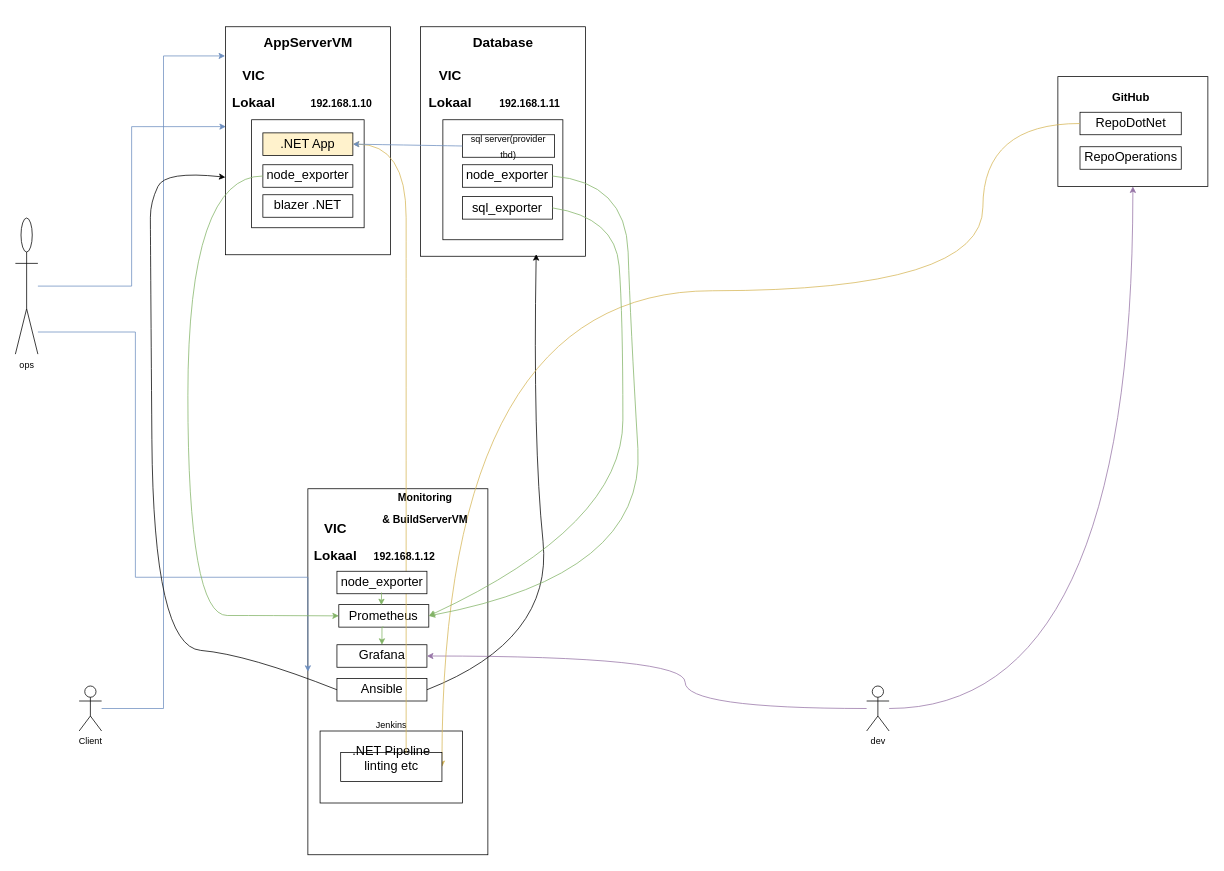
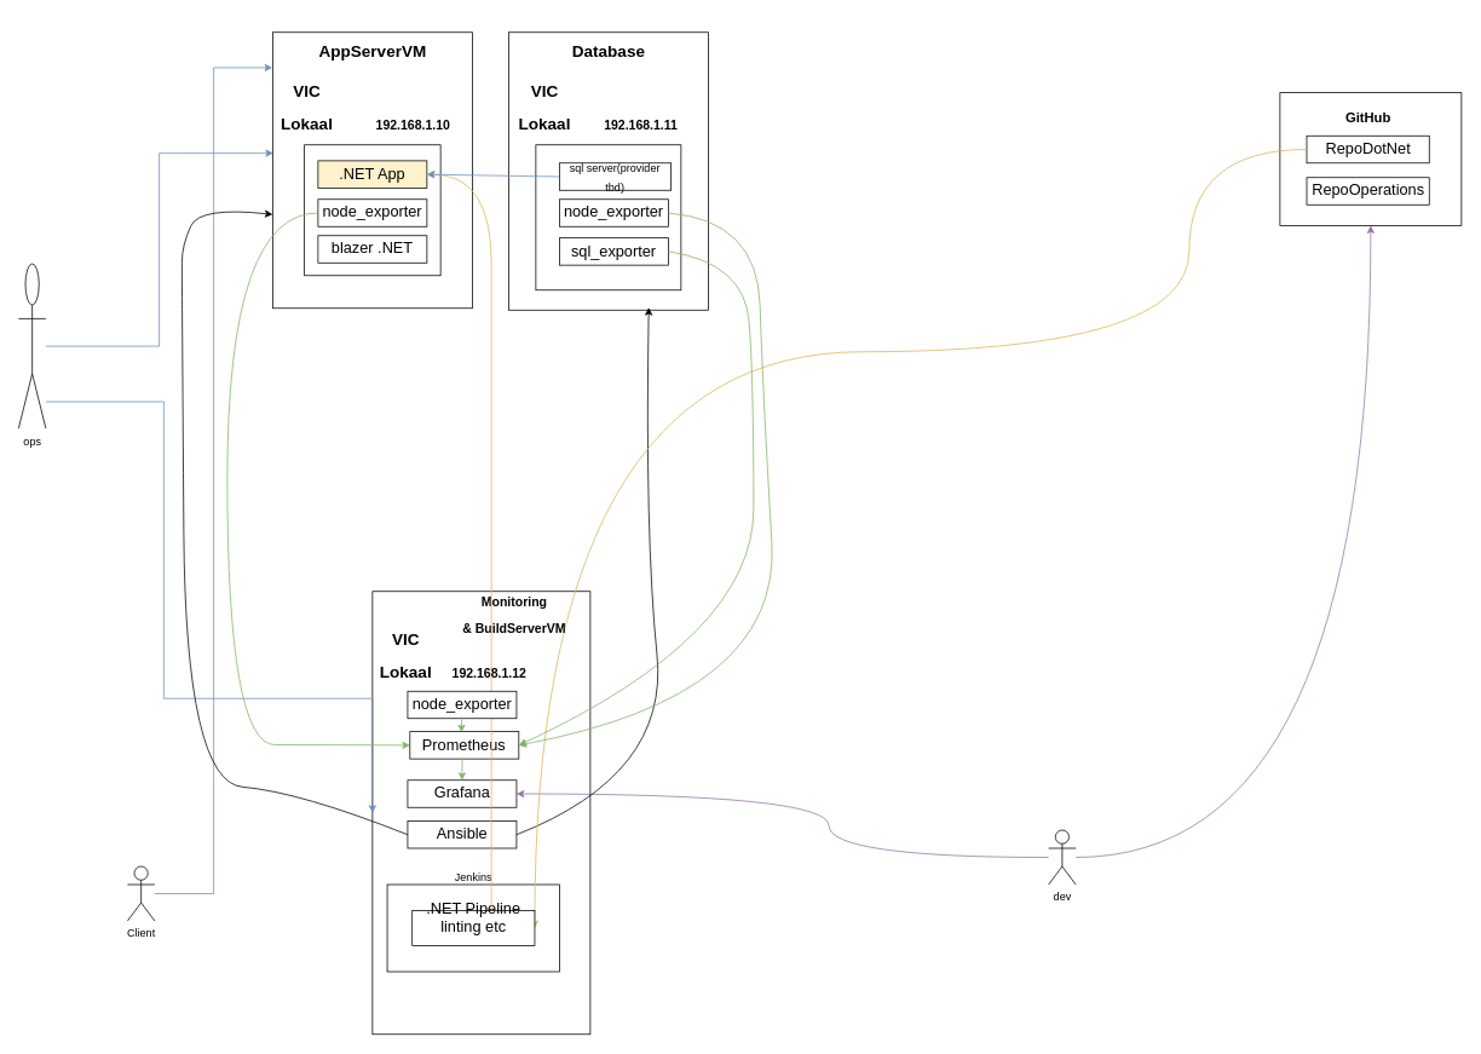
  <mxCell id="0" />
  <mxCell id="1" parent="0" />
  <mxCell id="2" value="" style="rounded=0;whiteSpace=wrap;html=1;" vertex="1" parent="1"><mxGeometry x="300" y="35" width="220" height="304" as="geometry" /></mxCell>
  <mxCell id="3" value="" style="rounded=0;whiteSpace=wrap;html=1;fontSize=18;fontStyle=1" vertex="1" parent="1"><mxGeometry x="410" y="651" width="240" height="488" as="geometry" /></mxCell>
  <mxCell id="4" value="" style="rounded=0;whiteSpace=wrap;html=1;fontSize=17;" vertex="1" parent="1"><mxGeometry x="335" y="159" width="150" height="144" as="geometry" /></mxCell>
  <mxCell id="5" value=".NET App" style="rounded=0;whiteSpace=wrap;html=1;fontSize=17;fillColor=#fff2cc;" vertex="1" parent="1"><mxGeometry x="350" y="176.5" width="120" height="30" as="geometry" /></mxCell>
  <mxCell id="6" value="node_exporter" style="rounded=0;whiteSpace=wrap;html=1;fontSize=17;" vertex="1" parent="1"><mxGeometry x="350" y="219" width="120" height="30" as="geometry" /></mxCell>
  <mxCell id="7" value="&lt;br&gt;&lt;div style=&quot;&quot;&gt;&lt;span style=&quot;background-color: initial;&quot;&gt;&lt;font style=&quot;font-size: 18px;&quot;&gt;AppServerVM&lt;/font&gt;&lt;/span&gt;&lt;/div&gt;" style="text;strokeColor=none;fillColor=none;html=1;fontSize=24;fontStyle=1;verticalAlign=middle;align=center;" vertex="1" parent="1"><mxGeometry x="360" y="20" width="100" height="40" as="geometry" /></mxCell>
  <mxCell id="8" value="Prometheus" style="rounded=0;whiteSpace=wrap;html=1;fontSize=17;" vertex="1" parent="1"><mxGeometry x="451.25" y="805.5" width="120" height="30" as="geometry" /></mxCell>
  <mxCell id="9" value="Grafana" style="rounded=0;whiteSpace=wrap;html=1;fontSize=17;" vertex="1" parent="1"><mxGeometry x="448.75" y="859" width="120" height="30" as="geometry" /></mxCell>
  <mxCell id="10" value="" style="rounded=0;whiteSpace=wrap;html=1;fontSize=18;" vertex="1" parent="1"><mxGeometry x="1410" y="101.5" width="200" height="146.5" as="geometry" /></mxCell>
  <mxCell id="11" value="GitHub" style="text;strokeColor=none;fillColor=none;html=1;fontSize=15;fontStyle=1;verticalAlign=middle;align=center;" vertex="1" parent="1"><mxGeometry x="1457" y="109" width="100" height="40" as="geometry" /></mxCell>
  <mxCell id="12" value="" style="rounded=0;whiteSpace=wrap;html=1;fontSize=15;" vertex="1" parent="1"><mxGeometry x="426.25" y="974" width="190" height="96" as="geometry" /></mxCell>
  <mxCell id="13" value="RepoDotNet" style="rounded=0;whiteSpace=wrap;html=1;fontSize=17;" vertex="1" parent="1"><mxGeometry x="1439.5" y="149" width="135" height="30" as="geometry" /></mxCell>
  <mxCell id="14" value="RepoOperations" style="rounded=0;whiteSpace=wrap;html=1;fontSize=17;" vertex="1" parent="1"><mxGeometry x="1439.5" y="195" width="135" height="30" as="geometry" /></mxCell>
  <mxCell id="15" style="edgeStyle=orthogonalEdgeStyle;rounded=0;orthogonalLoop=1;jettySize=auto;html=1;fontSize=12;fillColor=#dae8fc;strokeColor=light-dark(#6c8ebf, #e01b24);entryX=-0.002;entryY=0.128;entryDx=0;entryDy=0;entryPerimeter=0;" edge="1" parent="1" source="16" target="2"><mxGeometry relative="1" as="geometry"><mxPoint x="282" y="55" as="targetPoint" /></mxGeometry></mxCell>
- <mxCell id="16" value="Client" style="shape=umlActor;verticalLabelPosition=bottom;verticalAlign=top;html=1;outlineConnect=0;fontSize=12;" vertex="1" parent="1"><mxGeometry x="105" y="914" width="30" height="60" as="geometry" /></mxCell>
+ <mxCell id="16" value="Client" style="shape=umlActor;verticalLabelPosition=bottom;verticalAlign=top;html=1;outlineConnect=0;fontSize=12;" vertex="1" parent="1"><mxGeometry x="140" y="954" width="30" height="60" as="geometry" /></mxCell>
  <mxCell id="17" style="edgeStyle=orthogonalEdgeStyle;rounded=0;orthogonalLoop=1;jettySize=auto;html=1;entryX=0;entryY=0.5;entryDx=0;entryDy=0;fontSize=12;fillColor=#dae8fc;strokeColor=#6c8ebf;" edge="1" parent="1" source="19" target="3"><mxGeometry relative="1" as="geometry"><Array as="points"><mxPoint x="180" y="442" /><mxPoint x="180" y="769" /></Array></mxGeometry></mxCell>
  <mxCell id="18" style="edgeStyle=orthogonalEdgeStyle;rounded=0;orthogonalLoop=1;jettySize=auto;html=1;entryX=0.003;entryY=0.438;entryDx=0;entryDy=0;entryPerimeter=0;fontSize=12;fillColor=#dae8fc;strokeColor=#6c8ebf;" edge="1" parent="1" source="19" target="2"><mxGeometry relative="1" as="geometry" /></mxCell>
  <mxCell id="19" value="ops" style="shape=umlActor;verticalLabelPosition=bottom;verticalAlign=top;html=1;outlineConnect=0;fontSize=12;" vertex="1" parent="1"><mxGeometry x="20" y="290" width="30" height="181.5" as="geometry" /></mxCell>
  <mxCell id="20" style="edgeStyle=orthogonalEdgeStyle;curved=1;rounded=0;orthogonalLoop=1;jettySize=auto;html=1;entryX=0.5;entryY=1;entryDx=0;entryDy=0;fontSize=12;fillColor=#e1d5e7;strokeColor=#9673a6;" edge="1" parent="1" source="22" target="10"><mxGeometry relative="1" as="geometry" /></mxCell>
  <mxCell id="21" style="edgeStyle=orthogonalEdgeStyle;curved=1;rounded=0;orthogonalLoop=1;jettySize=auto;html=1;entryX=1;entryY=0.5;entryDx=0;entryDy=0;fontSize=12;fillColor=#e1d5e7;strokeColor=#9673a6;" edge="1" parent="1" source="22" target="9"><mxGeometry relative="1" as="geometry"><Array as="points"><mxPoint x="913" y="944" /><mxPoint x="913" y="874" /></Array></mxGeometry></mxCell>
  <mxCell id="22" value="dev" style="shape=umlActor;verticalLabelPosition=bottom;verticalAlign=top;html=1;outlineConnect=0;fontSize=12;" vertex="1" parent="1"><mxGeometry x="1155" y="914" width="30" height="60" as="geometry" /></mxCell>
  <mxCell id="23" value="" style="rounded=0;whiteSpace=wrap;html=1;" vertex="1" parent="1"><mxGeometry x="560" y="35" width="220" height="306" as="geometry" /></mxCell>
  <mxCell id="24" value="" style="rounded=0;whiteSpace=wrap;html=1;fontSize=17;" vertex="1" parent="1"><mxGeometry x="590" y="159" width="160" height="160" as="geometry" /></mxCell>
  <mxCell id="25" value="&lt;font style=&quot;font-size: 12px;&quot;&gt;sql server(provider tbd)&lt;/font&gt;" style="rounded=0;whiteSpace=wrap;html=1;fontSize=17;" vertex="1" parent="1"><mxGeometry x="616" y="179" width="123" height="30" as="geometry" /></mxCell>
  <mxCell id="26" value="node_exporter" style="rounded=0;whiteSpace=wrap;html=1;fontSize=17;" vertex="1" parent="1"><mxGeometry x="616" y="219" width="120" height="30" as="geometry" /></mxCell>
  <mxCell id="27" value="sql_exporter" style="rounded=0;whiteSpace=wrap;html=1;fontSize=17;" vertex="1" parent="1"><mxGeometry x="616" y="261.5" width="120" height="30" as="geometry" /></mxCell>
  <mxCell id="28" value="Ansible" style="rounded=0;whiteSpace=wrap;html=1;fontSize=17;" vertex="1" parent="1"><mxGeometry x="448.75" y="904" width="120" height="30" as="geometry" /></mxCell>
  <mxCell id="29" value="" style="curved=1;endArrow=classic;html=1;rounded=0;exitX=0;exitY=0.5;exitDx=0;exitDy=0;entryX=0;entryY=0.66;entryDx=0;entryDy=0;entryPerimeter=0;" edge="1" parent="1" source="28" target="2"><mxGeometry width="50" height="50" relative="1" as="geometry"><mxPoint x="880" y="579" as="sourcePoint" /><mxPoint x="295" y="227" as="targetPoint" /><Array as="points"><mxPoint x="330" y="872" /><mxPoint x="204" y="861" /><mxPoint y="309" x="200" /><mxPoint y="269" x="200" /><mxPoint x="220" y="227" /></Array></mxGeometry></mxCell>
  <mxCell id="30" value="" style="curved=1;endArrow=classic;html=1;rounded=0;exitX=1;exitY=0.5;exitDx=0;exitDy=0;entryX=0.702;entryY=0.991;entryDx=0;entryDy=0;entryPerimeter=0;" edge="1" parent="1" source="28" target="23"><mxGeometry width="50" height="50" relative="1" as="geometry"><mxPoint x="850" y="589" as="sourcePoint" /><mxPoint x="900" y="539" as="targetPoint" /><Array as="points"><mxPoint x="737" y="853" /><mxPoint x="710" y="589" /></Array></mxGeometry></mxCell>
  <mxCell id="31" value="&lt;br&gt;&lt;div&gt;&lt;font style=&quot;font-size: 18px;&quot;&gt;Database&lt;/font&gt;&lt;/div&gt;" style="text;strokeColor=none;fillColor=none;html=1;fontSize=24;fontStyle=1;verticalAlign=middle;align=center;" vertex="1" parent="1"><mxGeometry x="620" y="20" width="100" height="40" as="geometry" /></mxCell>
  <mxCell id="32" style="edgeStyle=orthogonalEdgeStyle;curved=1;rounded=0;orthogonalLoop=1;jettySize=auto;html=1;entryX=1;entryY=0.5;entryDx=0;entryDy=0;fontSize=12;fillColor=#fff2cc;strokeColor=#d6b656;exitX=0;exitY=0.5;exitDx=0;exitDy=0;" edge="1" parent="1" source="13" target="35"><mxGeometry relative="1" as="geometry"><mxPoint x="1185" y="561.5" as="sourcePoint" /><mxPoint x="1422" y="341.5" as="targetPoint" /><Array as="points"><mxPoint x="1310" y="164" /><mxPoint x="1310" y="387" /></Array></mxGeometry></mxCell>
  <mxCell id="33" value="&lt;div style=&quot;&quot;&gt;&lt;span style=&quot;background-color: initial;&quot;&gt;&lt;font style=&quot;font-size: 14px;&quot;&gt;Monitoring&lt;br&gt;&amp;amp; BuildServerVM&lt;/font&gt;&lt;/span&gt;&lt;/div&gt;" style="text;strokeColor=none;fillColor=none;html=1;fontSize=24;fontStyle=1;verticalAlign=middle;align=center;" vertex="1" parent="1"><mxGeometry x="520" y="659" width="91.25" height="30" as="geometry" /></mxCell>
  <mxCell id="34" style="edgeStyle=orthogonalEdgeStyle;curved=1;rounded=0;orthogonalLoop=1;jettySize=auto;html=1;fontSize=12;fillColor=#d5e8d4;strokeColor=#82b366;exitX=0;exitY=0.5;exitDx=0;exitDy=0;entryX=0;entryY=0.5;entryDx=0;entryDy=0;" edge="1" parent="1" source="6" target="8"><mxGeometry relative="1" as="geometry"><mxPoint x="270" y="689" as="sourcePoint" /><mxPoint x="528" y="429" as="targetPoint" /><Array as="points"><mxPoint x="250" y="234" /><mxPoint x="250" y="820" /><mxPoint x="355" y="820" /></Array></mxGeometry></mxCell>
  <mxCell id="35" value=".NET Pipeline&lt;br&gt;&lt;div&gt;linting etc&lt;/div&gt;&lt;div&gt;&lt;br&gt;&lt;/div&gt;" style="rounded=0;whiteSpace=wrap;html=1;fontSize=17;" vertex="1" parent="1"><mxGeometry x="453.75" y="1002.75" width="135" height="38.5" as="geometry" /></mxCell>
  <mxCell id="36" value="Jenkins" style="text;strokeColor=none;fillColor=none;html=1;fontSize=12;fontStyle=0;verticalAlign=middle;align=center;" vertex="1" parent="1"><mxGeometry x="471.25" y="946" width="100" height="40" as="geometry" /></mxCell>
  <mxCell id="37" style="edgeStyle=orthogonalEdgeStyle;rounded=0;orthogonalLoop=1;jettySize=auto;html=1;entryX=0.5;entryY=0;entryDx=0;entryDy=0;fontSize=12;fillColor=#d5e8d4;strokeColor=#82b366;exitX=0.5;exitY=1;exitDx=0;exitDy=0;" edge="1" parent="1" source="8" target="9"><mxGeometry relative="1" as="geometry"><mxPoint x="641" y="769" as="sourcePoint" /><mxPoint x="640" y="738" as="targetPoint" /></mxGeometry></mxCell>
  <mxCell id="38" style="edgeStyle=orthogonalEdgeStyle;curved=1;rounded=0;orthogonalLoop=1;jettySize=auto;html=1;entryX=1;entryY=0.5;entryDx=0;entryDy=0;fontSize=12;fillColor=#fff2cc;strokeColor=#d6b656;" edge="1" parent="1" source="35" target="5"><mxGeometry relative="1" as="geometry"><Array as="points"><mxPoint x="541" y="387" /><mxPoint x="541" y="192" /></Array></mxGeometry></mxCell>
  <mxCell id="39" value="" style="curved=1;endArrow=classic;html=1;rounded=0;entryX=1;entryY=0.5;entryDx=0;entryDy=0;exitX=0;exitY=0.5;exitDx=0;exitDy=0;fillColor=#dae8fc;strokeColor=#6c8ebf;" edge="1" parent="1" source="25" target="5"><mxGeometry width="50" height="50" relative="1" as="geometry"><mxPoint x="485" y="421.5" as="sourcePoint" /><mxPoint x="535" y="371.5" as="targetPoint" /><Array as="points" /></mxGeometry></mxCell>
  <mxCell id="40" value="" style="curved=1;endArrow=classic;html=1;rounded=0;entryX=1;entryY=0.5;entryDx=0;entryDy=0;fillColor=#d5e8d4;strokeColor=#82b366;exitX=1;exitY=0.5;exitDx=0;exitDy=0;" edge="1" parent="1" source="27" target="8"><mxGeometry width="50" height="50" relative="1" as="geometry"><mxPoint x="950" y="569" as="sourcePoint" /><mxPoint x="1111" y="637" as="targetPoint" /><Array as="points"><mxPoint x="820" y="289" /><mxPoint x="830" y="419" /><mxPoint x="830" y="700" /></Array></mxGeometry></mxCell>
  <mxCell id="41" value="blazer .NET" style="rounded=0;whiteSpace=wrap;html=1;fontSize=17;" vertex="1" parent="1"><mxGeometry x="350" y="259" width="120" height="30" as="geometry" /></mxCell>
  <mxCell id="42" value="&lt;font style=&quot;font-size: 18px;&quot;&gt;&lt;b&gt;VIC&lt;/b&gt;&lt;/font&gt;&lt;div&gt;&lt;br&gt;&lt;/div&gt;&lt;div&gt;&lt;b style=&quot;font-size: 18px; background-color: initial;&quot;&gt;Lokaal&lt;/b&gt;&lt;br&gt;&lt;/div&gt;" style="text;html=1;align=center;verticalAlign=middle;whiteSpace=wrap;rounded=0;" vertex="1" parent="1"><mxGeometry x="570" y="87" width="60" height="63" as="geometry" /></mxCell>
  <mxCell id="43" style="edgeStyle=orthogonalEdgeStyle;rounded=0;orthogonalLoop=1;jettySize=auto;html=1;exitX=0.5;exitY=1;exitDx=0;exitDy=0;" edge="1" parent="1" source="42" target="42"><mxGeometry relative="1" as="geometry" /></mxCell>
  <mxCell id="44" value="&lt;div&gt;&lt;span style=&quot;font-size: 14px;&quot;&gt;&lt;b&gt;192.168.1.11&lt;/b&gt;&lt;/span&gt;&lt;/div&gt;" style="text;html=1;align=center;verticalAlign=middle;whiteSpace=wrap;rounded=0;" vertex="1" parent="1"><mxGeometry x="676" y="123" width="60" height="30" as="geometry" /></mxCell>
  <mxCell id="45" value="&lt;font style=&quot;font-size: 18px;&quot;&gt;&lt;b&gt;VIC&lt;/b&gt;&lt;/font&gt;&lt;div&gt;&lt;br&gt;&lt;/div&gt;&lt;div&gt;&lt;b style=&quot;font-size: 18px; background-color: initial;&quot;&gt;Lokaal&lt;/b&gt;&lt;br&gt;&lt;/div&gt;" style="text;html=1;align=center;verticalAlign=middle;whiteSpace=wrap;rounded=0;" vertex="1" parent="1"><mxGeometry x="308" y="85" width="60" height="67" as="geometry" /></mxCell>
  <mxCell id="46" value="&lt;span style=&quot;font-size: 14px;&quot;&gt;&lt;b&gt;192.168.1.10&lt;/b&gt;&lt;/span&gt;" style="text;html=1;align=center;verticalAlign=middle;whiteSpace=wrap;rounded=0;" vertex="1" parent="1"><mxGeometry x="425" y="123" width="60" height="30" as="geometry" /></mxCell>
  <mxCell id="47" value="&lt;font style=&quot;font-size: 18px;&quot;&gt;&lt;b&gt;VIC&lt;/b&gt;&lt;/font&gt;&lt;div&gt;&lt;br&gt;&lt;/div&gt;&lt;div&gt;&lt;b style=&quot;font-size: 18px; background-color: initial;&quot;&gt;Lokaal&lt;/b&gt;&lt;br&gt;&lt;/div&gt;" style="text;html=1;align=center;verticalAlign=middle;whiteSpace=wrap;rounded=0;" vertex="1" parent="1"><mxGeometry x="417" y="689" width="60" height="67" as="geometry" /></mxCell>
  <mxCell id="48" value="&lt;span style=&quot;font-size: 14px;&quot;&gt;&lt;b&gt;192.168.1.12&lt;/b&gt;&lt;/span&gt;" style="text;html=1;align=center;verticalAlign=middle;whiteSpace=wrap;rounded=0;" vertex="1" parent="1"><mxGeometry x="508.75" y="726" width="60" height="30" as="geometry" /></mxCell>
  <mxCell id="49" value="" style="curved=1;endArrow=classic;html=1;rounded=0;entryX=1;entryY=0.5;entryDx=0;entryDy=0;fillColor=#d5e8d4;strokeColor=#82b366;exitX=1;exitY=0.5;exitDx=0;exitDy=0;" edge="1" parent="1" source="26" target="8"><mxGeometry width="50" height="50" relative="1" as="geometry"><mxPoint x="746" y="287" as="sourcePoint" /><mxPoint x="580" y="780" as="targetPoint" /><Array as="points"><mxPoint x="834" y="242" /><mxPoint x="840" y="429" /><mxPoint x="860" y="766" /></Array></mxGeometry></mxCell>
  <mxCell id="50" value="node_exporter" style="rounded=0;whiteSpace=wrap;html=1;fontSize=17;" vertex="1" parent="1"><mxGeometry x="448.75" y="761" width="120" height="30" as="geometry" /></mxCell>
  <mxCell id="51" style="edgeStyle=orthogonalEdgeStyle;rounded=0;orthogonalLoop=1;jettySize=auto;html=1;fontSize=12;fillColor=#d5e8d4;strokeColor=#82b366;exitX=0.496;exitY=0.943;exitDx=0;exitDy=0;exitPerimeter=0;entryX=0.473;entryY=0.024;entryDx=0;entryDy=0;entryPerimeter=0;" edge="1" parent="1" source="50" target="8"><mxGeometry relative="1" as="geometry"><mxPoint x="521" y="826" as="sourcePoint" /><mxPoint x="509" y="786" as="targetPoint" /></mxGeometry></mxCell>
  <mxCell id="52" style="edgeStyle=orthogonalEdgeStyle;rounded=0;orthogonalLoop=1;jettySize=auto;html=1;exitX=0.5;exitY=1;exitDx=0;exitDy=0;" edge="1" parent="1" source="12" target="12"><mxGeometry relative="1" as="geometry" /></mxCell>
